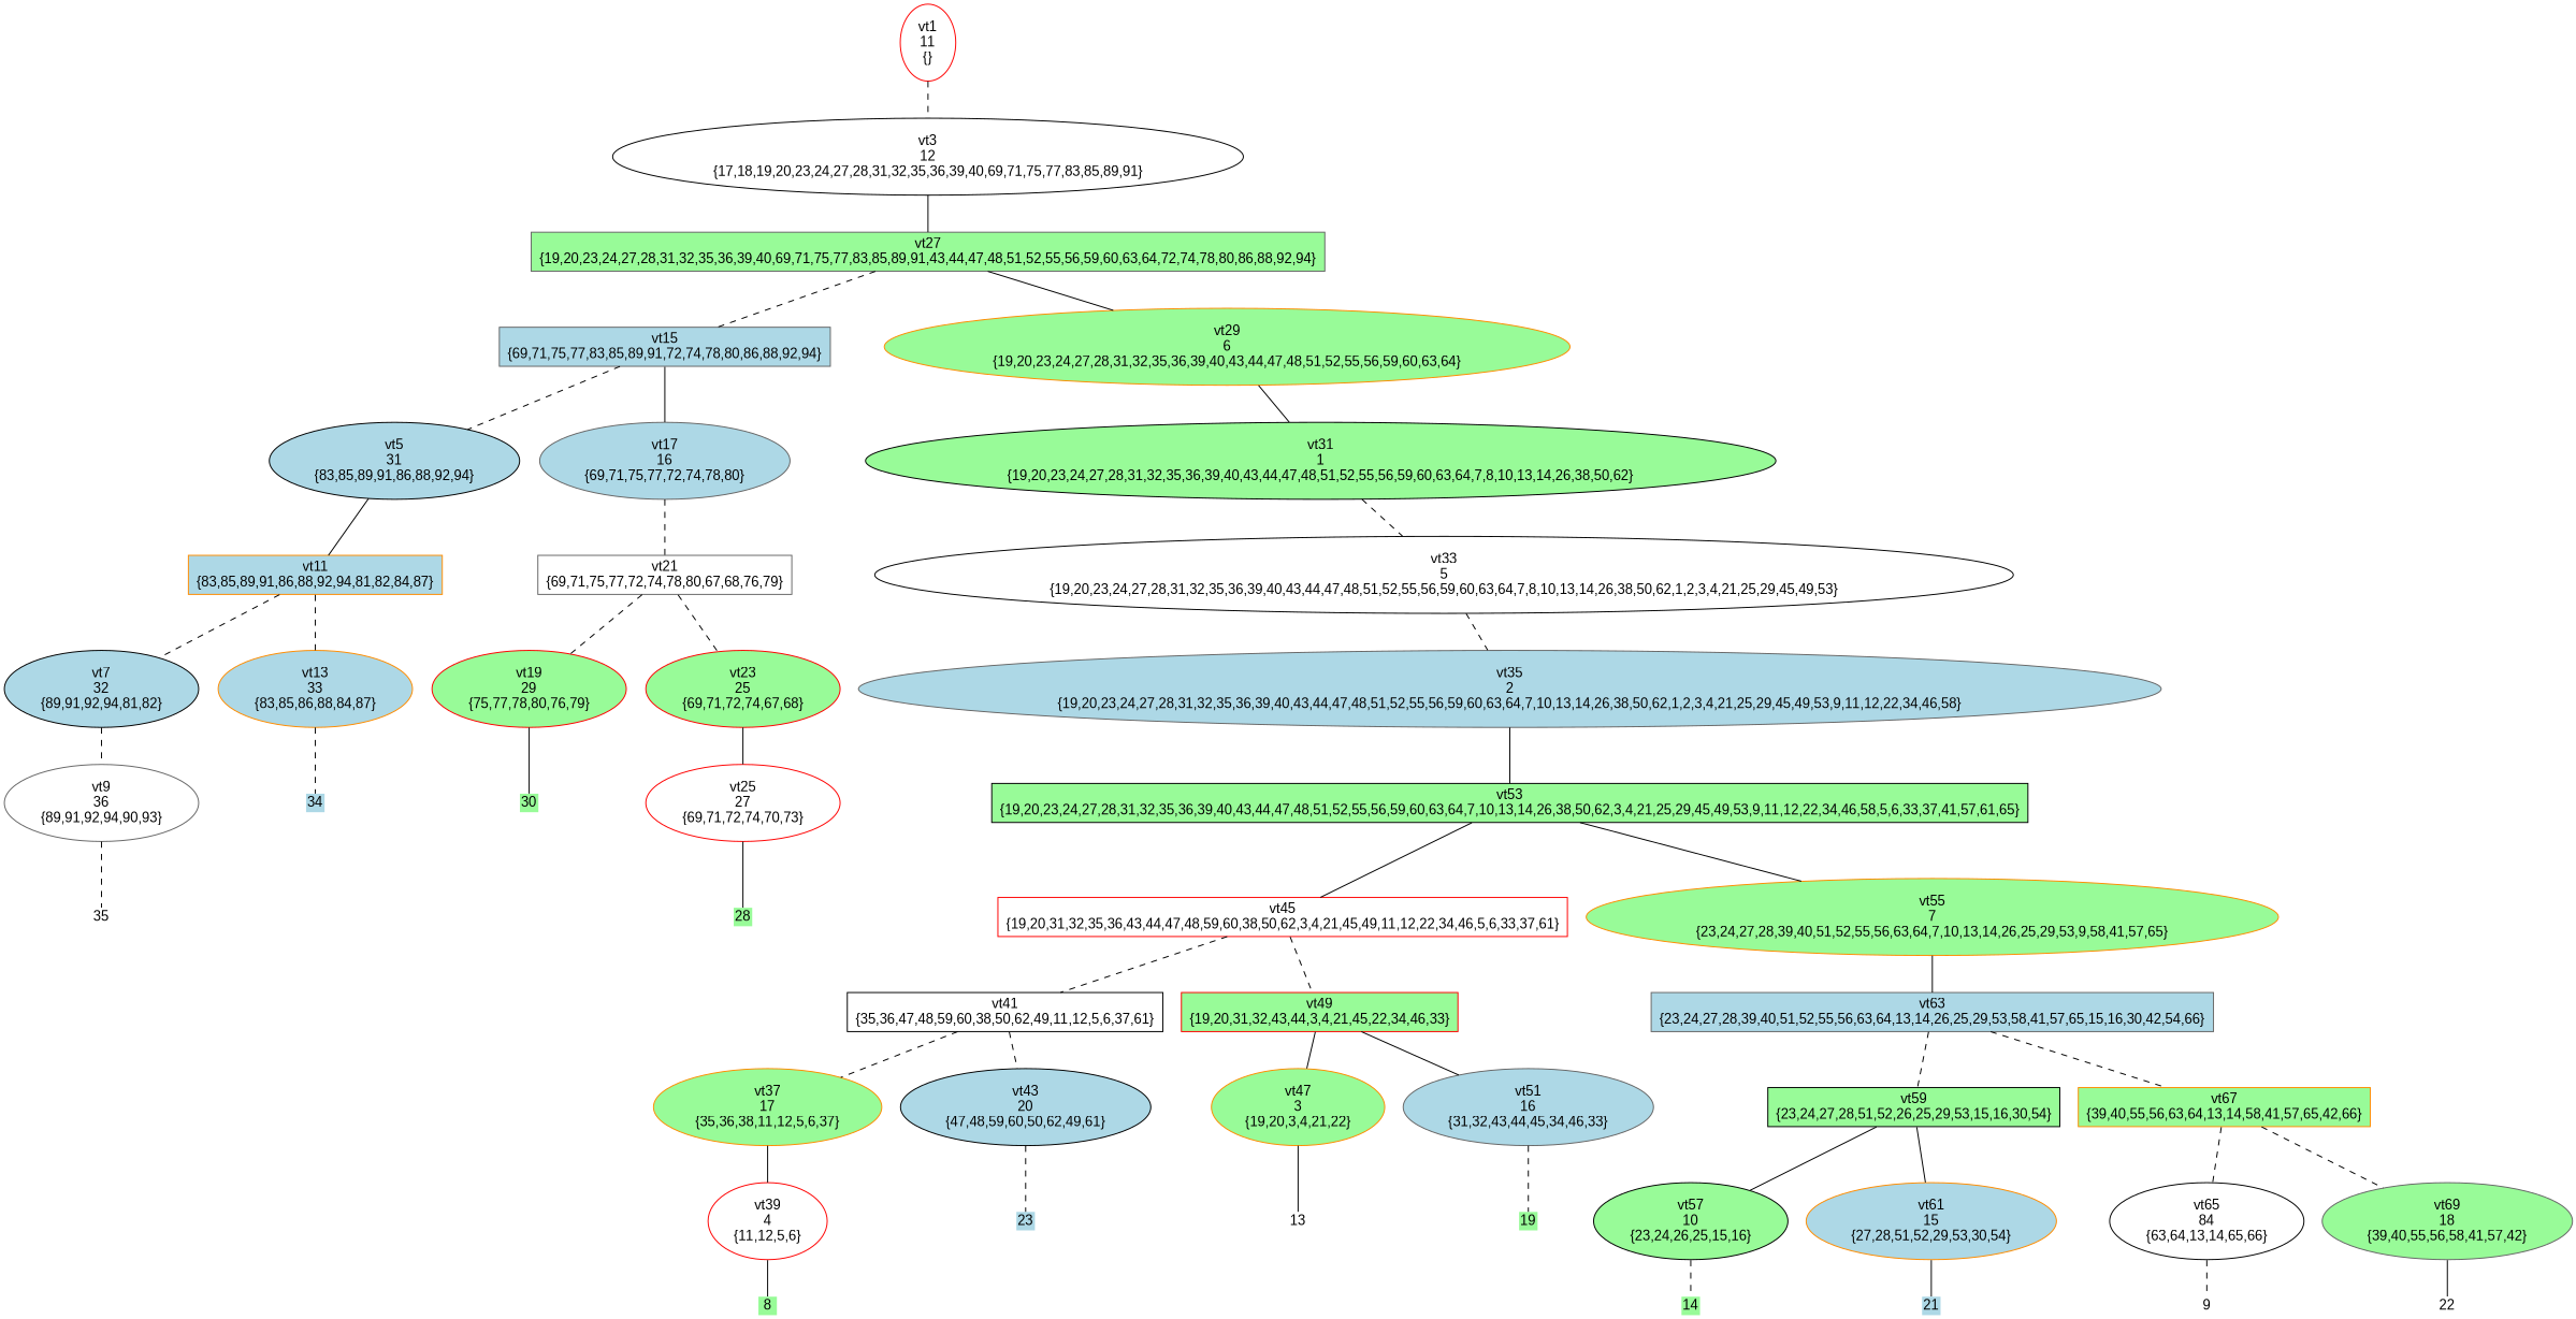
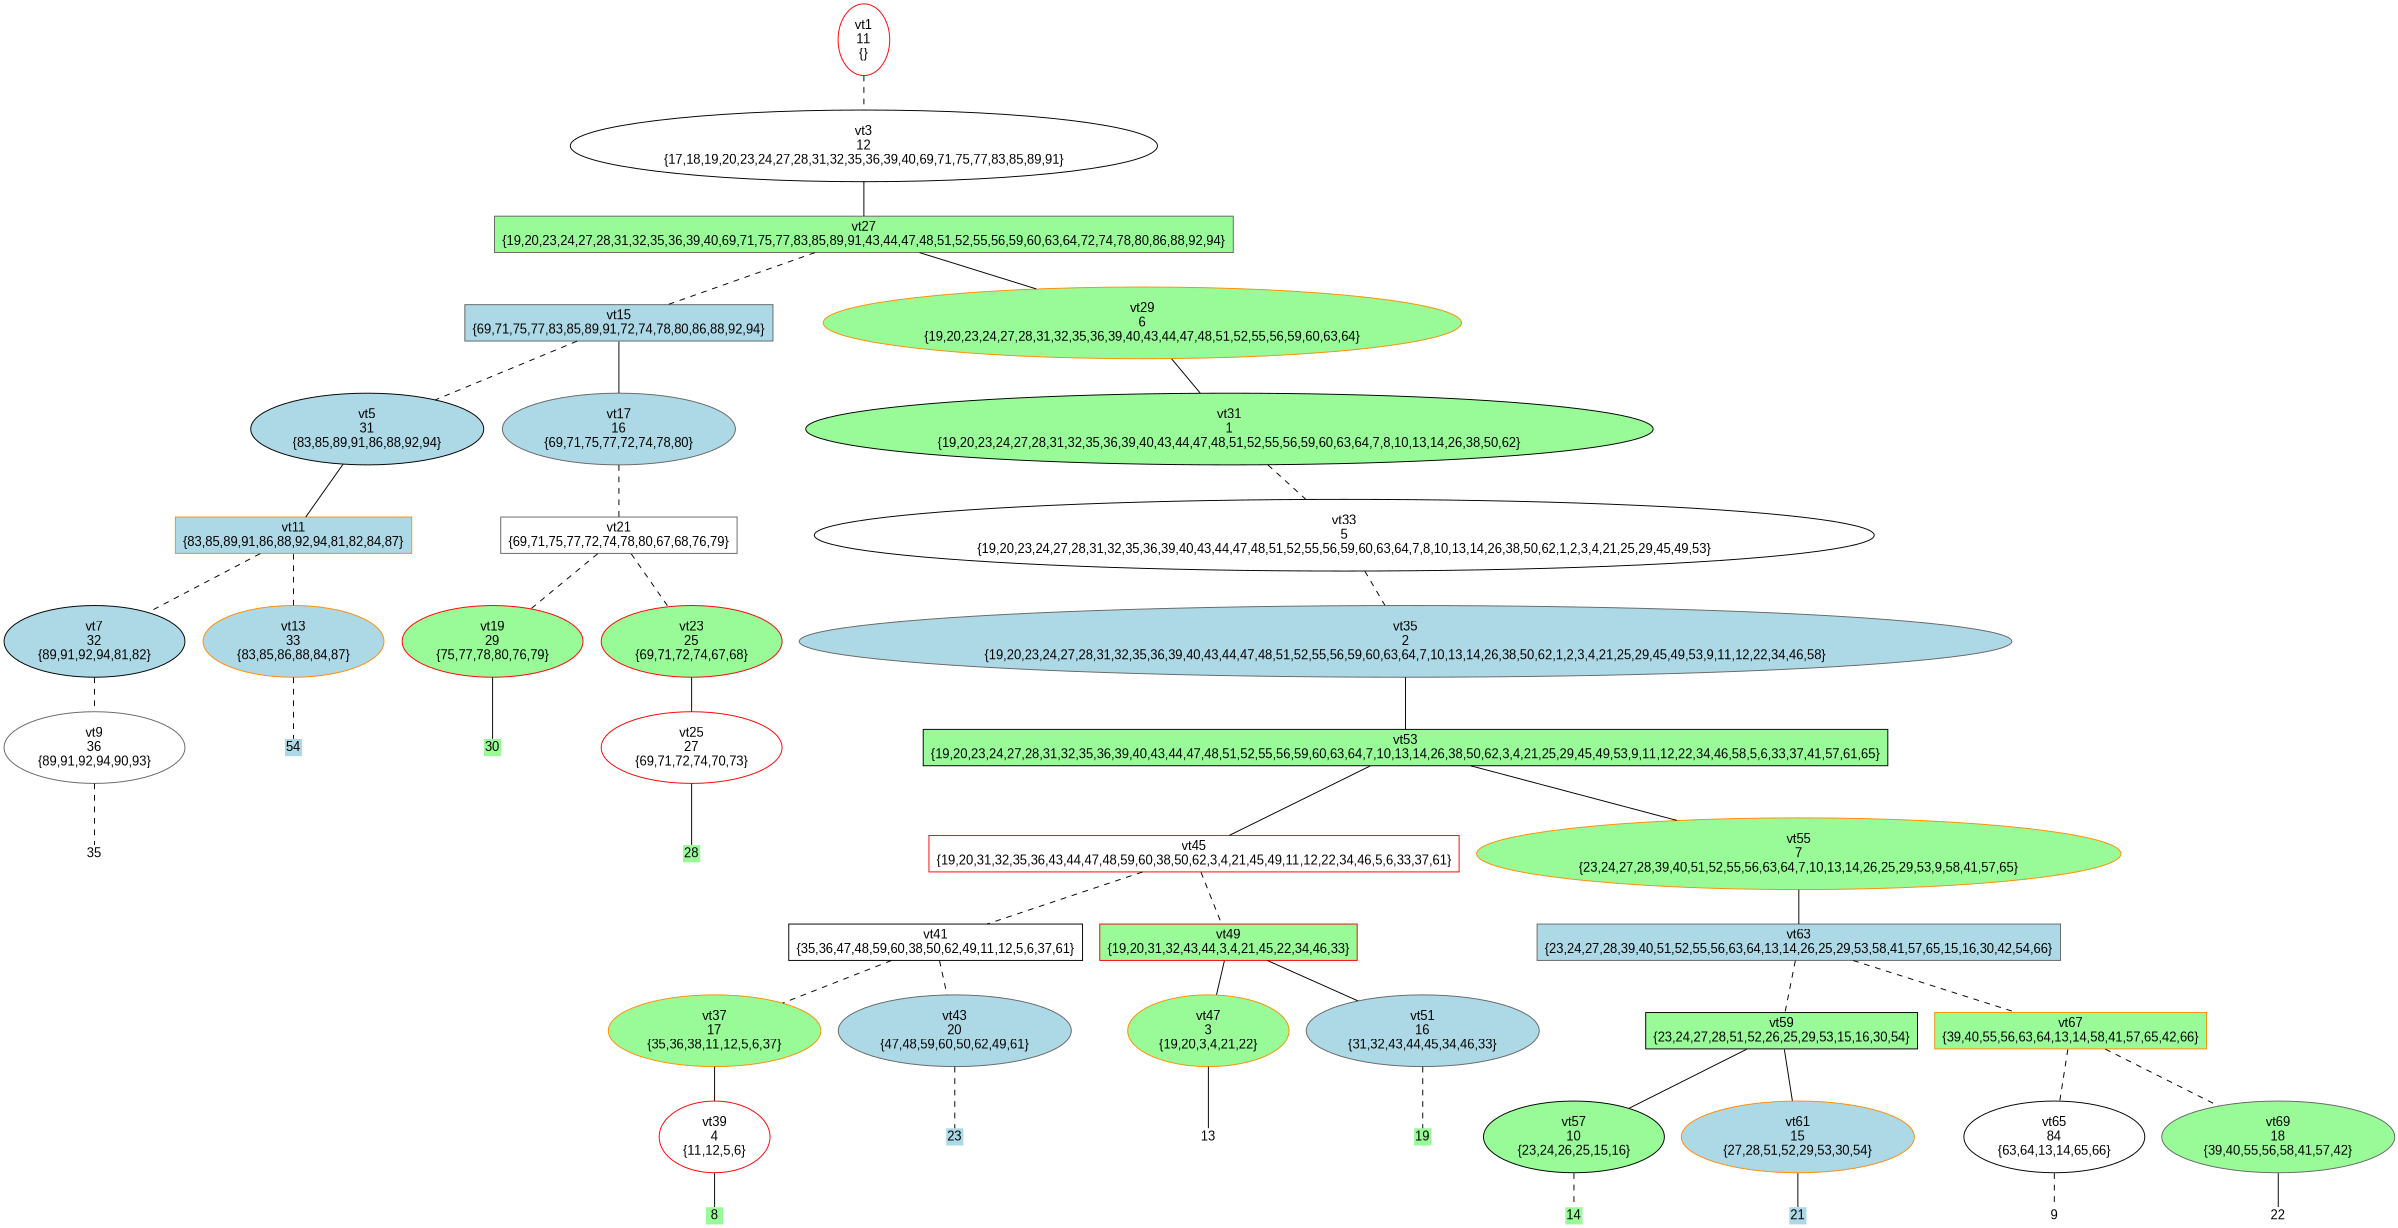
  digraph {
    fontname="Liberation Sans"
    node [color=black fillcolor=palegreen fontname="Liberation Sans" shape=ellipse style=filled]
    edge [arrowhead=none fontname="Liberation Sans" style=dashed]
    n1 [color=red fillcolor=white label="vt1\n11\n{}"]
    n2 [fillcolor=white label="vt3\n12\n{17,18,19,20,23,24,27,28,31,32,35,36,39,40,69,71,75,77,83,85,89,91}"]
    n3 [color=gray40 label="vt27\n{19,20,23,24,27,28,31,32,35,36,39,40,69,71,75,77,83,85,89,91,43,44,47,48,51,52,55,56,59,60,63,64,72,74,78,80,86,88,92,94}" shape=box]
    n4 [color=gray40 fillcolor=lightblue label="vt15\n{69,71,75,77,83,85,89,91,72,74,78,80,86,88,92,94}" shape=box]
    n5 [color=darkorange label="vt29\n6\n{19,20,23,24,27,28,31,32,35,36,39,40,43,44,47,48,51,52,55,56,59,60,63,64}"]
    n6 [fillcolor=lightblue label="vt5\n31\n{83,85,89,91,86,88,92,94}"]
    n7 [color=gray40 fillcolor=lightblue label="vt17\n16\n{69,71,75,77,72,74,78,80}"]
    n8 [label="vt31\n1\n{19,20,23,24,27,28,31,32,35,36,39,40,43,44,47,48,51,52,55,56,59,60,63,64,7,8,10,13,14,26,38,50,62}"]
    n9 [color=darkorange fillcolor=lightblue label="vt11\n{83,85,89,91,86,88,92,94,81,82,84,87}" shape=box]
    n10 [color=gray40 fillcolor=white label="vt21\n{69,71,75,77,72,74,78,80,67,68,76,79}" shape=box]
    n11 [fillcolor=lightblue label="vt7\n32\n{89,91,92,94,81,82}"]
    n12 [color=darkorange fillcolor=lightblue label="vt13\n33\n{83,85,86,88,84,87}"]
    n13 [color=gray40 fillcolor=white label="vt9\n36\n{89,91,92,94,90,93}"]
-   n14 [color=darkorange fillcolor=lightblue fixedsize=true fontsize=14 height=.25 label=34 shape=plaintext width=.25]
+   n14 [color=darkorange fillcolor=lightblue fixedsize=true fontsize=14 height=.25 label=54 shape=plaintext width=.25]
    n15 [color=red fillcolor=white fixedsize=true fontsize=14 height=.25 label=35 shape=plaintext width=.25]
    n16 [color=red label="vt19\n29\n{75,77,78,80,76,79}"]
    n17 [color=red label="vt23\n25\n{69,71,72,74,67,68}"]
    n18 [fixedsize=true fontsize=14 height=.25 label=30 shape=plaintext width=.25]
    n19 [color=red fillcolor=white label="vt25\n27\n{69,71,72,74,70,73}"]
    n20 [fixedsize=true fontsize=14 height=.25 label=28 shape=plaintext width=.25]
    n21 [fillcolor=white label="vt33\n5\n{19,20,23,24,27,28,31,32,35,36,39,40,43,44,47,48,51,52,55,56,59,60,63,64,7,8,10,13,14,26,38,50,62,1,2,3,4,21,25,29,45,49,53}"]
    n22 [color=gray40 fillcolor=lightblue label="vt35\n2\n{19,20,23,24,27,28,31,32,35,36,39,40,43,44,47,48,51,52,55,56,59,60,63,64,7,10,13,14,26,38,50,62,1,2,3,4,21,25,29,45,49,53,9,11,12,22,34,46,58}"]
    n23 [label="vt53\n{19,20,23,24,27,28,31,32,35,36,39,40,43,44,47,48,51,52,55,56,59,60,63,64,7,10,13,14,26,38,50,62,3,4,21,25,29,45,49,53,9,11,12,22,34,46,58,5,6,33,37,41,57,61,65}" shape=box]
    n24 [color=red fillcolor=white label="vt45\n{19,20,31,32,35,36,43,44,47,48,59,60,38,50,62,3,4,21,45,49,11,12,22,34,46,5,6,33,37,61}" shape=box]
    n25 [color=darkorange label="vt55\n7\n{23,24,27,28,39,40,51,52,55,56,63,64,7,10,13,14,26,25,29,53,9,58,41,57,65}"]
    n26 [fillcolor=white label="vt41\n{35,36,47,48,59,60,38,50,62,49,11,12,5,6,37,61}" shape=box]
    n27 [color=red label="vt49\n{19,20,31,32,43,44,3,4,21,45,22,34,46,33}" shape=box]
    n28 [color=gray40 fillcolor=lightblue label="vt63\n{23,24,27,28,39,40,51,52,55,56,63,64,13,14,26,25,29,53,58,41,57,65,15,16,30,42,54,66}" shape=box]
    n29 [color=darkorange label="vt37\n17\n{35,36,38,11,12,5,6,37}"]
-   n30 [fillcolor=lightblue label="vt43\n20\n{47,48,59,60,50,62,49,61}"]
+   n30 [color=gray40 fillcolor=lightblue label="vt43\n20\n{47,48,59,60,50,62,49,61}"]
    n31 [color=darkorange label="vt47\n3\n{19,20,3,4,21,22}"]
    n32 [color=gray40 fillcolor=lightblue label="vt51\n16\n{31,32,43,44,45,34,46,33}"]
    n33 [color=red fillcolor=white label="vt39\n4\n{11,12,5,6}"]
    n34 [color=red fillcolor=lightblue fixedsize=true fontsize=14 height=.25 label=23 shape=plaintext width=.25]
    n35 [color=gray40 fixedsize=true fontsize=14 height=.25 label=8 shape=plaintext width=.25]
    n36 [color=red fillcolor=white fixedsize=true fontsize=14 height=.25 label=13 shape=plaintext width=.25]
    n37 [color=darkorange fixedsize=true fontsize=14 height=.25 label=19 shape=plaintext width=.25]
    n38 [label="vt59\n{23,24,27,28,51,52,26,25,29,53,15,16,30,54}" shape=box]
    n39 [color=darkorange label="vt67\n{39,40,55,56,63,64,13,14,58,41,57,65,42,66}" shape=box]
    n40 [label="vt57\n10\n{23,24,26,25,15,16}"]
    n41 [color=darkorange fillcolor=lightblue label="vt61\n15\n{27,28,51,52,29,53,30,54}"]
    n42 [fillcolor=white label="vt65\n84\n{63,64,13,14,65,66}"]
    n43 [color=gray40 label="vt69\n18\n{39,40,55,56,58,41,57,42}"]
    n44 [fixedsize=true fontsize=14 height=.25 label=14 shape=plaintext width=.25]
    n45 [color=gray40 fillcolor=lightblue fixedsize=true fontsize=14 height=.25 label=21 shape=plaintext width=.25]
    n46 [color=darkorange fillcolor=white fixedsize=true fontsize=14 height=.25 label=9 shape=plaintext width=.25]
    n47 [color=darkorange fillcolor=white fixedsize=true fontsize=14 height=.25 label=22 shape=plaintext width=.25]
    n1 -> n2
    n2 -> n3 [style=solid]
    n3 -> n4
    n3 -> n5 [style=solid]
    n4 -> n6
    n4 -> n7 [style=solid]
    n5 -> n8 [style=solid]
    n6 -> n9 [style=solid]
    n7 -> n10
    n8 -> n21
    n9 -> n11
    n9 -> n12
    n10 -> n16
    n10 -> n17
    n11 -> n13
    n12 -> n14
    n13 -> n15
    n16 -> n18 [style=solid]
    n17 -> n19 [style=solid]
    n19 -> n20 [style=solid]
    n21 -> n22
    n22 -> n23 [style=solid]
    n23 -> n24 [style=solid]
    n23 -> n25 [style=solid]
    n24 -> n26
    n24 -> n27
    n25 -> n28 [style=solid]
    n26 -> n29
    n26 -> n30
    n27 -> n31 [style=solid]
    n27 -> n32 [style=solid]
    n28 -> n38
    n28 -> n39
    n29 -> n33 [style=solid]
    n30 -> n34
    n31 -> n36 [style=solid]
    n32 -> n37
    n33 -> n35 [style=solid]
    n38 -> n40 [style=solid]
    n38 -> n41 [style=solid]
    n39 -> n42
    n39 -> n43
    n40 -> n44
    n41 -> n45 [style=solid]
    n42 -> n46
    n43 -> n47 [style=solid]
  }
